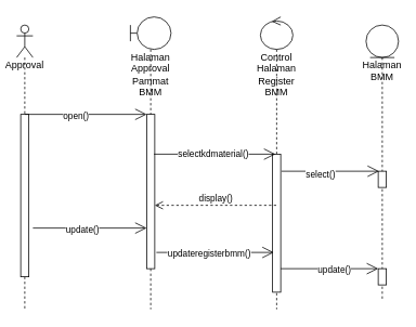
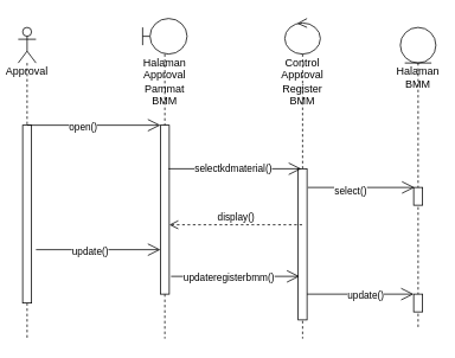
  <mxCell id="0" />
  <mxCell id="1" parent="0" />
  <mxCell id="2" value="Approval" style="shape=umlLifeline;participant=umlActor;perimeter=lifelinePerimeter;whiteSpace=wrap;html=1;container=1;collapsible=0;recursiveResize=0;verticalAlign=top;spacingTop=36;outlineConnect=0;" parent="1" vertex="1"><mxGeometry x="20" y="30" width="20" height="350" as="geometry" /></mxCell>
  <mxCell id="3" value="" style="html=1;points=[];perimeter=orthogonalPerimeter;" parent="2" vertex="1"><mxGeometry x="5" y="110" width="10" height="200" as="geometry" /></mxCell>
  <mxCell id="4" value="Halaman Approval Pammat BMM" style="shape=umlLifeline;participant=umlBoundary;perimeter=lifelinePerimeter;whiteSpace=wrap;html=1;container=1;collapsible=0;recursiveResize=0;verticalAlign=top;spacingTop=36;outlineConnect=0;" parent="1" vertex="1"><mxGeometry x="160" y="20" width="50" height="360" as="geometry" /></mxCell>
  <mxCell id="5" value="" style="html=1;points=[];perimeter=orthogonalPerimeter;" parent="4" vertex="1"><mxGeometry x="20" y="120" width="10" height="190" as="geometry" /></mxCell>
- <mxCell id="6" value="Control Halaman Register BMM" style="shape=umlLifeline;participant=umlControl;perimeter=lifelinePerimeter;whiteSpace=wrap;html=1;container=1;collapsible=0;recursiveResize=0;verticalAlign=top;spacingTop=36;outlineConnect=0;" parent="1" vertex="1"><mxGeometry x="320" y="20" width="40" height="360" as="geometry" /></mxCell>
+ <mxCell id="6" value="Control Approval Register BMM" style="shape=umlLifeline;participant=umlControl;perimeter=lifelinePerimeter;whiteSpace=wrap;html=1;container=1;collapsible=0;recursiveResize=0;verticalAlign=top;spacingTop=36;outlineConnect=0;" parent="1" vertex="1"><mxGeometry x="320" y="20" width="40" height="360" as="geometry" /></mxCell>
  <mxCell id="7" value="" style="html=1;points=[];perimeter=orthogonalPerimeter;" parent="6" vertex="1"><mxGeometry x="15" y="169" width="10" height="170" as="geometry" /></mxCell>
  <mxCell id="8" value="Halaman BMM" style="shape=umlLifeline;participant=umlEntity;perimeter=lifelinePerimeter;whiteSpace=wrap;html=1;container=1;collapsible=0;recursiveResize=0;verticalAlign=top;spacingTop=36;outlineConnect=0;" parent="1" vertex="1"><mxGeometry x="450" y="30" width="40" height="340" as="geometry" /></mxCell>
  <mxCell id="9" value="" style="html=1;points=[];perimeter=orthogonalPerimeter;" parent="8" vertex="1"><mxGeometry x="15" y="300" width="10" height="20" as="geometry" /></mxCell>
  <mxCell id="10" value="" style="html=1;points=[];perimeter=orthogonalPerimeter;" parent="8" vertex="1"><mxGeometry x="15" y="180" width="10" height="20" as="geometry" /></mxCell>
  <mxCell id="11" value="" style="endArrow=open;endFill=1;endSize=12;html=1;rounded=0;" parent="1" edge="1"><mxGeometry width="160" relative="1" as="geometry"><mxPoint x="30" y="140" as="sourcePoint" /><mxPoint x="180" y="140" as="targetPoint" /></mxGeometry></mxCell>
  <mxCell id="12" value="open()" style="edgeLabel;html=1;align=center;verticalAlign=middle;resizable=0;points=[];" parent="11" vertex="1" connectable="0"><mxGeometry x="-0.173" y="-1" relative="1" as="geometry"><mxPoint as="offset" /></mxGeometry></mxCell>
  <mxCell id="13" value="" style="endArrow=open;endFill=1;endSize=12;html=1;rounded=0;" parent="1" edge="1"><mxGeometry width="160" relative="1" as="geometry"><mxPoint x="192" y="310" as="sourcePoint" /><mxPoint x="336.5" y="310" as="targetPoint" /><Array as="points"><mxPoint x="247" y="310" /></Array></mxGeometry></mxCell>
  <mxCell id="14" value="updateregisterbmm()" style="edgeLabel;html=1;align=center;verticalAlign=middle;resizable=0;points=[];" parent="13" vertex="1" connectable="0"><mxGeometry x="-0.3" y="1" relative="1" as="geometry"><mxPoint x="13" y="1" as="offset" /></mxGeometry></mxCell>
  <mxCell id="15" value="" style="endArrow=open;endFill=1;endSize=12;html=1;rounded=0;" parent="1" edge="1"><mxGeometry width="160" relative="1" as="geometry"><mxPoint x="40" y="280" as="sourcePoint" /><mxPoint x="180" y="280" as="targetPoint" /><Array as="points" /></mxGeometry></mxCell>
  <mxCell id="16" value="update()" style="edgeLabel;html=1;align=center;verticalAlign=middle;resizable=0;points=[];" parent="15" vertex="1" connectable="0"><mxGeometry x="-0.343" y="-1" relative="1" as="geometry"><mxPoint x="14" as="offset" /></mxGeometry></mxCell>
  <mxCell id="17" value="" style="endArrow=open;endFill=1;endSize=12;html=1;rounded=0;" parent="1" edge="1"><mxGeometry width="160" relative="1" as="geometry"><mxPoint x="345" y="330" as="sourcePoint" /><mxPoint x="465" y="330" as="targetPoint" /><Array as="points" /></mxGeometry></mxCell>
  <mxCell id="18" value="update()" style="edgeLabel;html=1;align=center;verticalAlign=middle;resizable=0;points=[];" parent="17" vertex="1" connectable="0"><mxGeometry x="-0.343" y="-1" relative="1" as="geometry"><mxPoint x="26" y="-1" as="offset" /></mxGeometry></mxCell>
  <mxCell id="19" value="" style="endArrow=open;endFill=1;endSize=12;html=1;rounded=0;fontSize=11;" parent="1" edge="1"><mxGeometry width="160" relative="1" as="geometry"><mxPoint x="189" y="189" as="sourcePoint" /><mxPoint x="338.5" y="189" as="targetPoint" /><Array as="points"><mxPoint x="270" y="189" /></Array></mxGeometry></mxCell>
  <mxCell id="20" value="selectkdmaterial()" style="edgeLabel;html=1;align=center;verticalAlign=middle;resizable=0;points=[];fontSize=11;" parent="19" vertex="1" connectable="0"><mxGeometry x="-0.2" relative="1" as="geometry"><mxPoint x="12" y="-1" as="offset" /></mxGeometry></mxCell>
  <mxCell id="21" value="" style="endArrow=open;endFill=1;endSize=12;html=1;rounded=0;fontSize=11;" parent="1" edge="1"><mxGeometry width="160" relative="1" as="geometry"><mxPoint x="346" y="210" as="sourcePoint" /><mxPoint x="466" y="210" as="targetPoint" /></mxGeometry></mxCell>
  <mxCell id="22" value="select()" style="edgeLabel;html=1;align=center;verticalAlign=middle;resizable=0;points=[];fontSize=11;" parent="21" vertex="1" connectable="0"><mxGeometry x="-0.217" y="-3" relative="1" as="geometry"><mxPoint as="offset" /></mxGeometry></mxCell>
  <mxCell id="23" value="display()" style="html=1;verticalAlign=bottom;endArrow=open;dashed=1;endSize=8;rounded=0;fontSize=11;" parent="1" edge="1"><mxGeometry relative="1" as="geometry"><mxPoint x="339.5" y="252" as="sourcePoint" /><mxPoint x="190" y="252" as="targetPoint" /></mxGeometry></mxCell>
